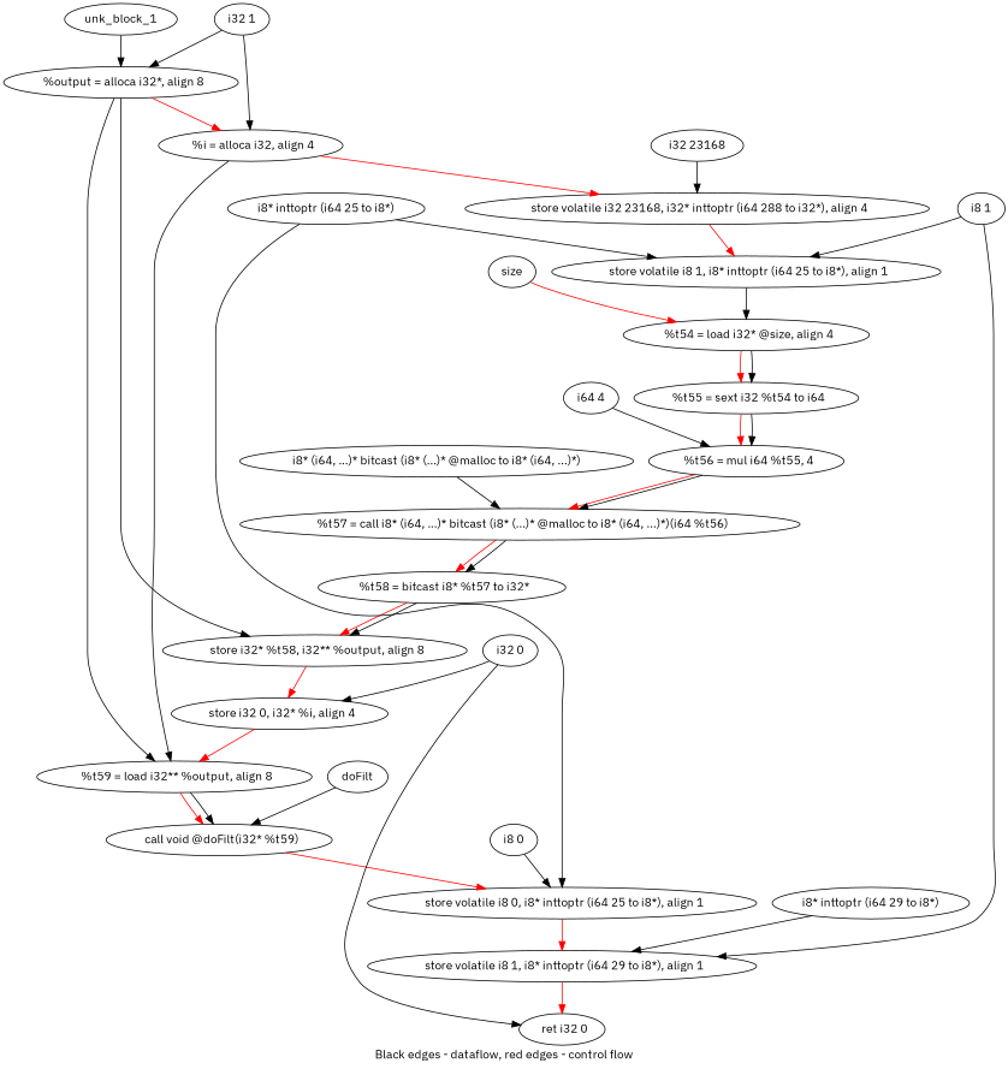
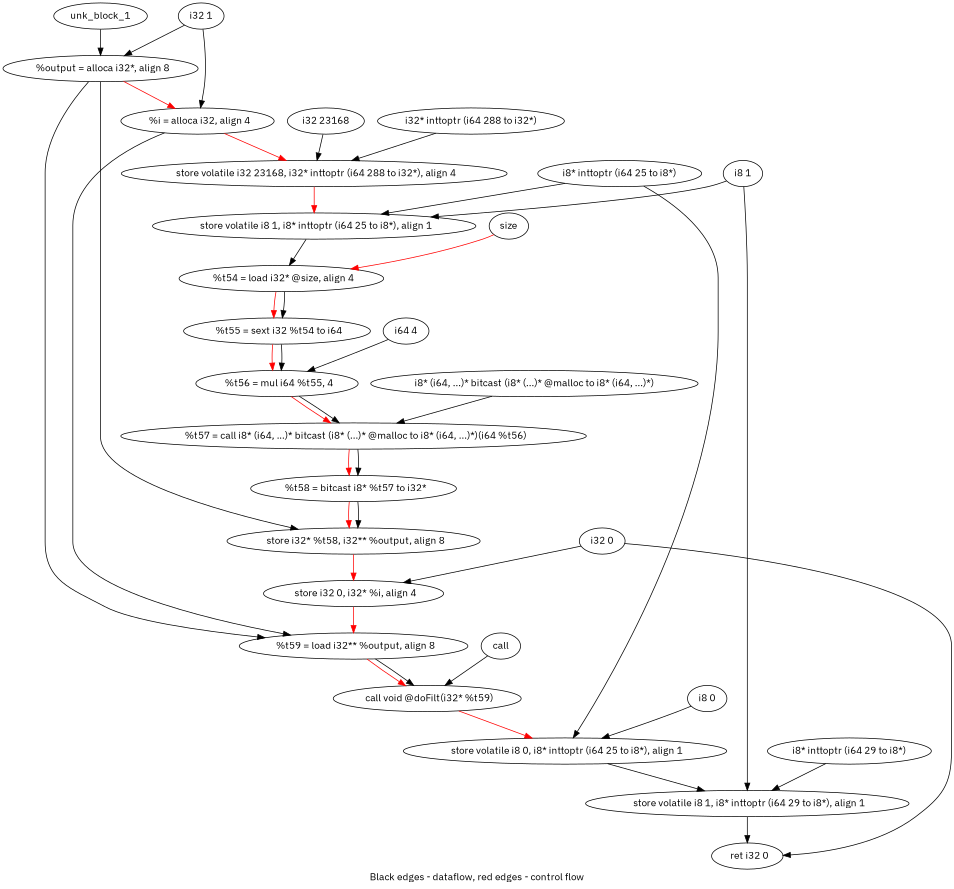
  digraph {
    compound=true
    fontname="IBM Plex Sans"
    label="Black edges - dataflow, red edges - control flow"
    node [fontname="IBM Plex Sans"]
    edge [fontname="IBM Plex Sans"]
    n1 [label="  %output = alloca i32*, align 8"]
    n2 [label="  %i = alloca i32, align 4"]
    n3 [label="  store i32* %t58, i32** %output, align 8"]
    n4 [label="  %t59 = load i32** %output, align 8"]
    n5 [label="  store volatile i32 23168, i32* inttoptr (i64 288 to i32*), align 4"]
    n6 [label="  store i32 0, i32* %i, align 4"]
    n7 [label="  call void @doFilt(i32* %t59)"]
    n8 [label="  store volatile i8 1, i8* inttoptr (i64 25 to i8*), align 1"]
    n9 [label="  %t54 = load i32* @size, align 4"]
    n10 [label="  %t55 = sext i32 %t54 to i64"]
    n11 [label="  %t56 = mul i64 %t55, 4"]
    n12 [label="  %t57 = call i8* (i64, ...)* bitcast (i8* (...)* @malloc to i8* (i64, ...)*)(i64 %t56)"]
    n13 [label="  %t58 = bitcast i8* %t57 to i32*"]
    n14 [label="  store volatile i8 0, i8* inttoptr (i64 25 to i8*), align 1"]
    n15 [label="  store volatile i8 1, i8* inttoptr (i64 29 to i8*), align 1"]
    n16 [label="  ret i32 0"]
    unk_block_1
    "i32 1"
    "i32 23168"
+   "i32* inttoptr (i64 288 to i32*)"
    "i8 1"
    "i8* inttoptr (i64 25 to i8*)"
    size
    "i64 4"
    "i8* (i64, ...)* bitcast (i8* (...)* @malloc to i8* (i64, ...)*)"
    "i32 0"
-   doFilt
+   doFilt [label=call]
    "i8 0"
    "i8* inttoptr (i64 29 to i8*)"
    n1 -> n2 [color=red weight=2]
    n1 -> n3
    n1 -> n4
    n2 -> n4
    n2 -> n5 [color=red weight=2]
    n3 -> n6 [color=red weight=2]
    n4 -> n7 [color=red weight=2]
    n4 -> n7
    n5 -> n8 [color=red weight=2]
    n6 -> n4 [color=red weight=2]
    n7 -> n14 [color=red weight=2]
    n8 -> n9 [color=black weight=2]
    n9 -> n10 [color=red weight=2]
    n9 -> n10
    n10 -> n11 [color=red weight=2]
    n10 -> n11
    n11 -> n12 [color=red weight=2]
    n11 -> n12
    n12 -> n13 [color=red weight=2]
    n12 -> n13
    n13 -> n3 [color=red weight=2]
    n13 -> n3
-   n14 -> n15 [color=red weight=2]
-   n15 -> n16 [color=red weight=2]
+   n14 -> n15 [color=black weight=2]
+   n15 -> n16 [color=black weight=2]
    unk_block_1 -> n1 [color=black]
    "i32 1" -> n1
    "i32 1" -> n2
    "i32 23168" -> n5
+   "i32* inttoptr (i64 288 to i32*)" -> n5
    "i8 1" -> n8
    "i8 1" -> n15
    "i8* inttoptr (i64 25 to i8*)" -> n8
    "i8* inttoptr (i64 25 to i8*)" -> n14
    size -> n9 [color=red]
    "i64 4" -> n11
    "i8* (i64, ...)* bitcast (i8* (...)* @malloc to i8* (i64, ...)*)" -> n12
    "i32 0" -> n6
    "i32 0" -> n16
    doFilt -> n7
    "i8 0" -> n14
    "i8* inttoptr (i64 29 to i8*)" -> n15
  }
